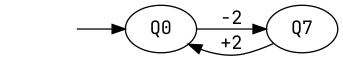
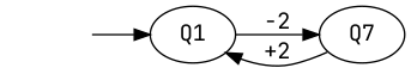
  digraph {
    fontname="JetBrains Mono"
    rankdir=LR
    node [fontname="JetBrains Mono"]
    edge [fontname="JetBrains Mono"]
    Qi [style=invis]
-   Q0
+   Q0 [label=Q1]
    n3 [label=Q7]
    Qi -> Q0
    Q0 -> n3 [label=-2]
    n3 -> Q0 [label="+2"]
  }
